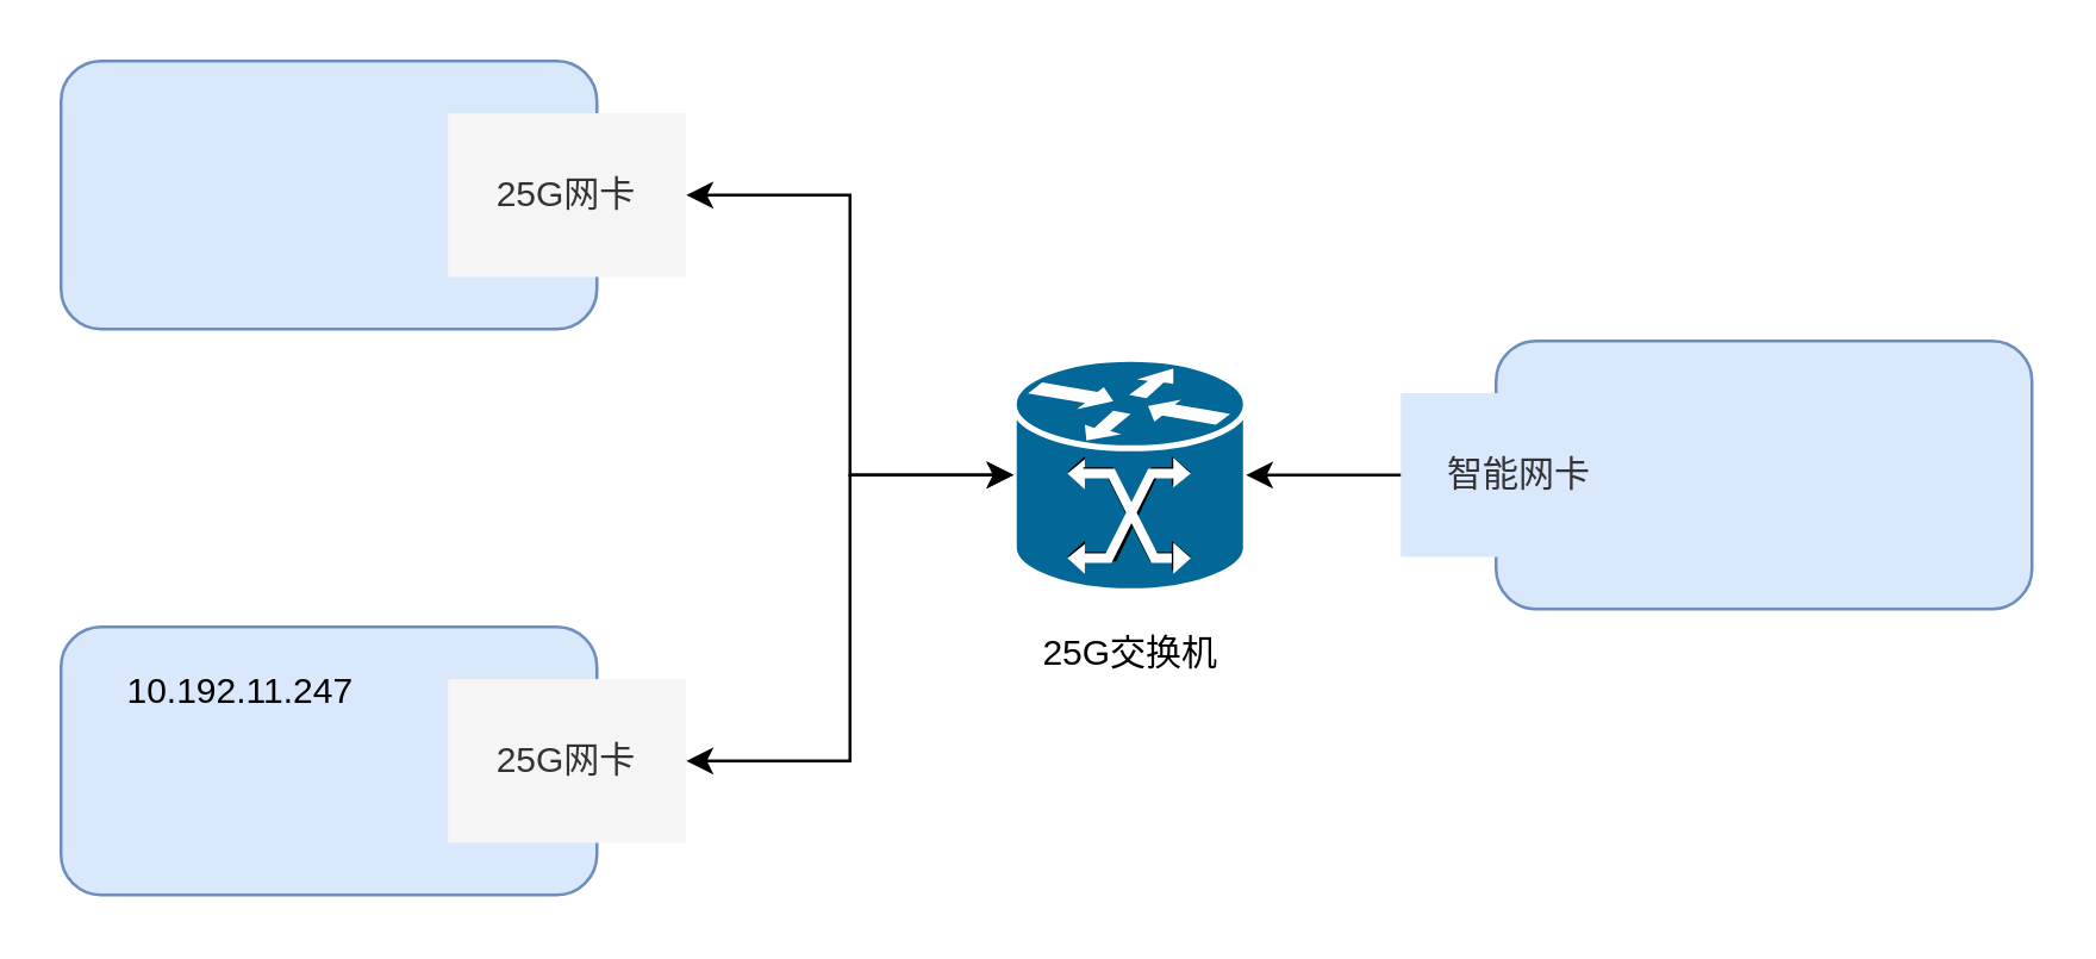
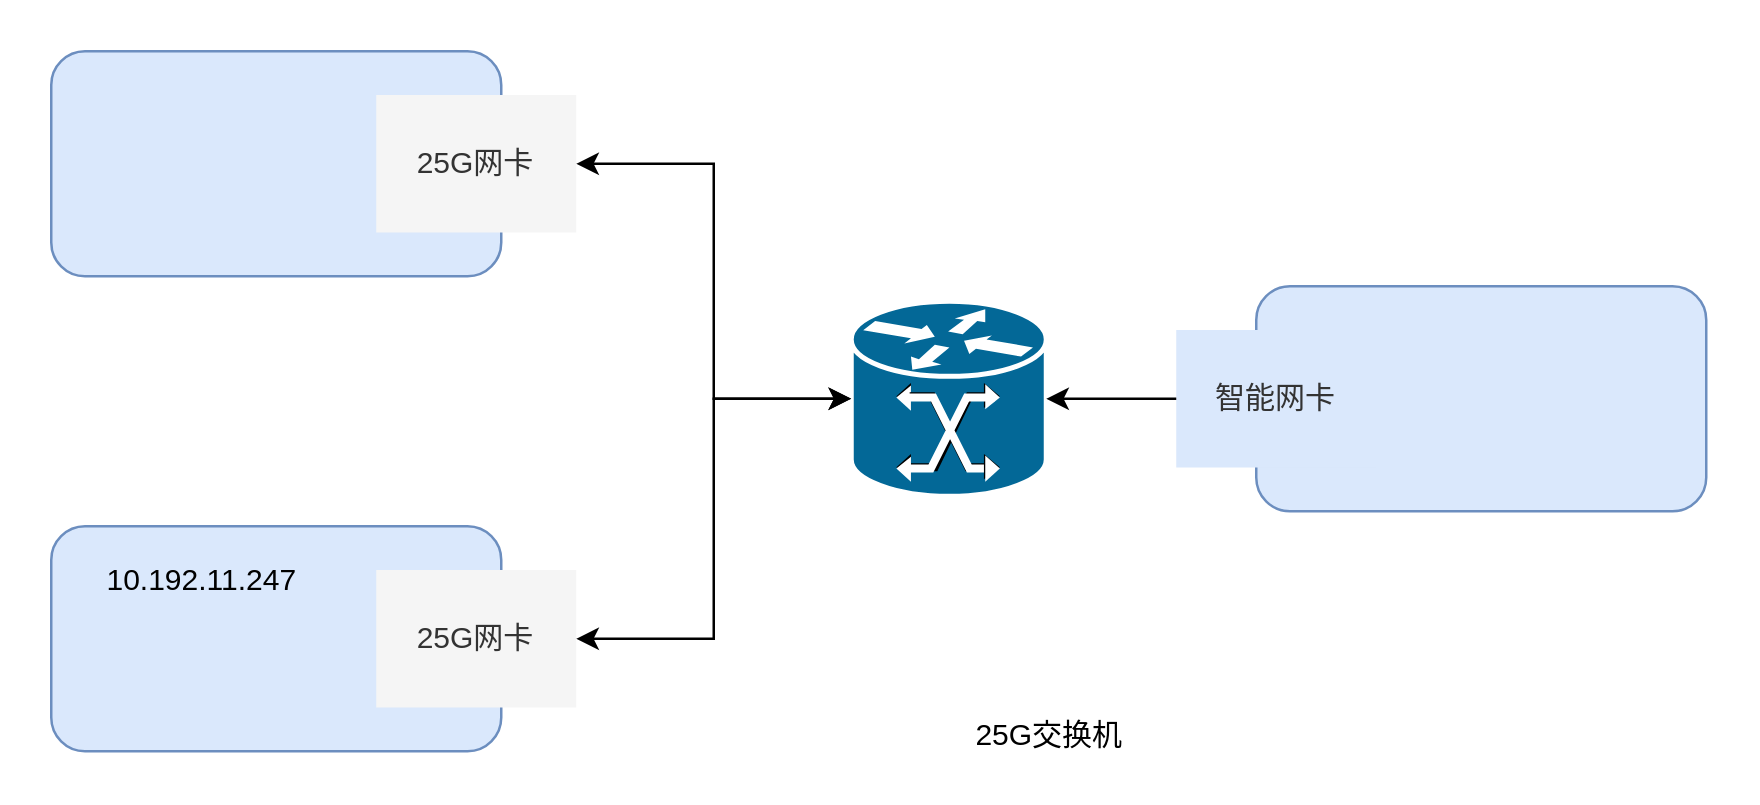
  <mxCell id="0" />
  <mxCell id="1" parent="0" />
  <mxCell id="2" value="" style="shape=mxgraph.cisco.switches.mgx_8000_multiservice_switch;sketch=0;html=1;pointerEvents=1;dashed=0;fillColor=#036897;strokeColor=#ffffff;strokeWidth=2;verticalLabelPosition=bottom;verticalAlign=top;align=center;outlineConnect=0;" vertex="1" parent="1"><mxGeometry x="340" y="120" width="78" height="78" as="geometry" /></mxCell>
- <mxCell id="3" value="25G交换机" style="text;html=1;align=center;verticalAlign=middle;resizable=0;points=[];autosize=1;strokeColor=none;fillColor=none;" vertex="1" parent="1"><mxGeometry x="339" y="204" width="80" height="30" as="geometry" /></mxCell>
+ <mxCell id="3" value="25G交换机" style="text;html=1;align=center;verticalAlign=middle;resizable=0;points=[];autosize=1;strokeColor=none;fillColor=none;" vertex="1" parent="1"><mxGeometry x="379" y="279" width="80" height="30" as="geometry" /></mxCell>
  <mxCell id="4" value="" style="group" vertex="1" connectable="0" parent="1"><mxGeometry x="20" y="20" width="210" height="90" as="geometry" /></mxCell>
  <mxCell id="5" value="" style="rounded=1;whiteSpace=wrap;html=1;fillColor=#dae8fc;strokeColor=#6c8ebf;" vertex="1" parent="4"><mxGeometry width="180" height="90" as="geometry" /></mxCell>
  <mxCell id="6" value="25G网卡" style="rounded=0;whiteSpace=wrap;html=1;fillColor=#f5f5f5;fontColor=#333333;strokeColor=none;" vertex="1" parent="4"><mxGeometry x="130" y="17.5" width="80" height="55" as="geometry" /></mxCell>
  <mxCell id="7" value="" style="group" vertex="1" connectable="0" parent="1"><mxGeometry x="20" y="210" width="210" height="90" as="geometry" /></mxCell>
  <mxCell id="8" value="" style="rounded=1;whiteSpace=wrap;html=1;fillColor=#dae8fc;strokeColor=#6c8ebf;" vertex="1" parent="7"><mxGeometry width="180" height="90" as="geometry" /></mxCell>
  <mxCell id="9" value="10.192.11.247" style="text;html=1;align=center;verticalAlign=middle;resizable=0;points=[];autosize=1;strokeColor=none;fillColor=none;" vertex="1" parent="7"><mxGeometry x="10" y="7" width="100" height="30" as="geometry" /></mxCell>
  <mxCell id="10" value="25G网卡" style="rounded=0;whiteSpace=wrap;html=1;fillColor=#f5f5f5;fontColor=#333333;strokeColor=none;" vertex="1" parent="7"><mxGeometry x="130" y="17.5" width="80" height="55" as="geometry" /></mxCell>
  <mxCell id="11" value="" style="group" vertex="1" connectable="0" parent="1"><mxGeometry x="470" y="114" width="212" height="90" as="geometry" /></mxCell>
  <mxCell id="12" value="" style="rounded=1;whiteSpace=wrap;html=1;fillColor=#dae8fc;strokeColor=#6c8ebf;" vertex="1" parent="11"><mxGeometry x="32" width="180" height="90" as="geometry" /></mxCell>
  <mxCell id="13" value="智能网卡" style="rounded=0;whiteSpace=wrap;html=1;fillColor=#dae8fc;fontColor=#333333;strokeColor=none;" vertex="1" parent="11"><mxGeometry y="17.5" width="80" height="55" as="geometry" /></mxCell>
  <mxCell id="14" style="edgeStyle=orthogonalEdgeStyle;rounded=0;orthogonalLoop=1;jettySize=auto;html=1;exitX=1;exitY=0.5;exitDx=0;exitDy=0;entryX=0;entryY=0.5;entryDx=0;entryDy=0;entryPerimeter=0;startArrow=classic;startFill=1;" edge="1" parent="1" source="6" target="2"><mxGeometry relative="1" as="geometry" /></mxCell>
  <mxCell id="15" style="edgeStyle=orthogonalEdgeStyle;rounded=0;orthogonalLoop=1;jettySize=auto;html=1;exitX=1;exitY=0.5;exitDx=0;exitDy=0;entryX=0;entryY=0.5;entryDx=0;entryDy=0;entryPerimeter=0;startArrow=classic;startFill=1;" edge="1" parent="1" source="10" target="2"><mxGeometry relative="1" as="geometry" /></mxCell>
  <mxCell id="16" style="edgeStyle=orthogonalEdgeStyle;rounded=0;orthogonalLoop=1;jettySize=auto;html=1;exitX=0;exitY=0.5;exitDx=0;exitDy=0;entryX=1;entryY=0.5;entryDx=0;entryDy=0;entryPerimeter=0;" edge="1" parent="1" source="13" target="2"><mxGeometry relative="1" as="geometry" /></mxCell>
